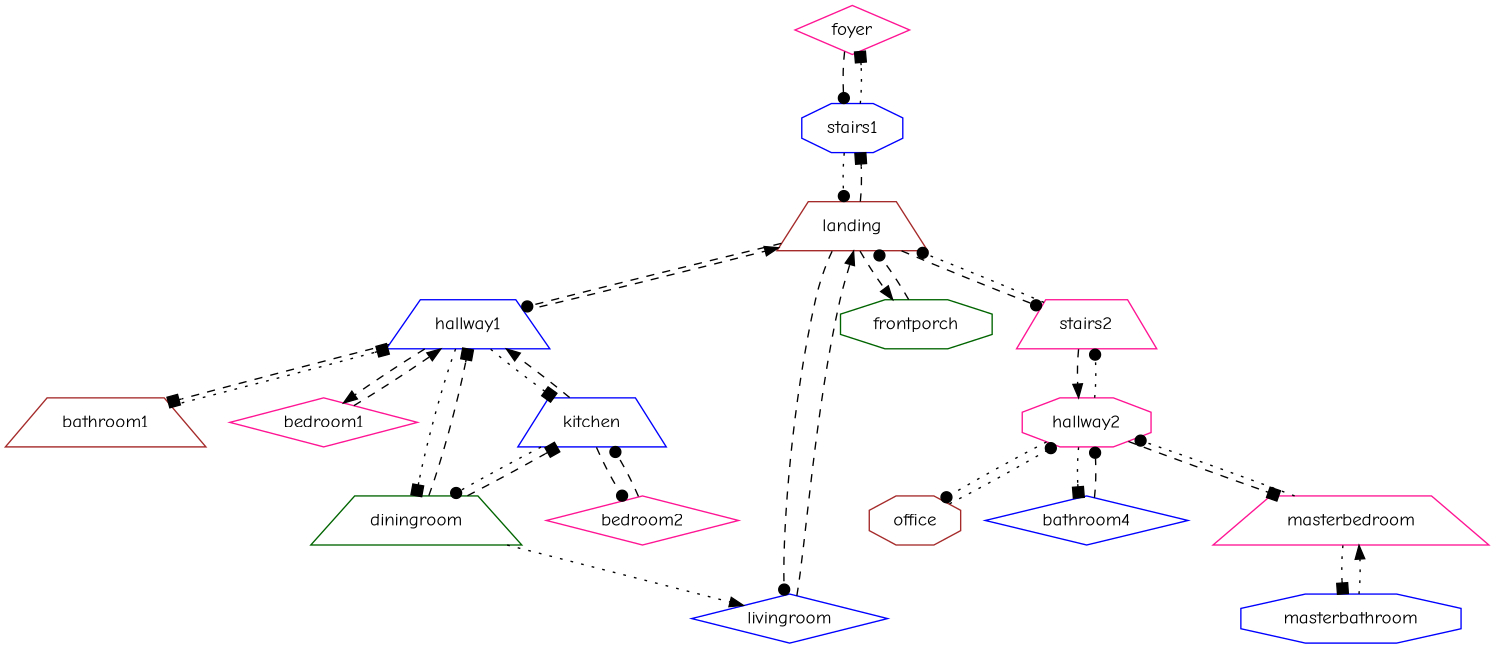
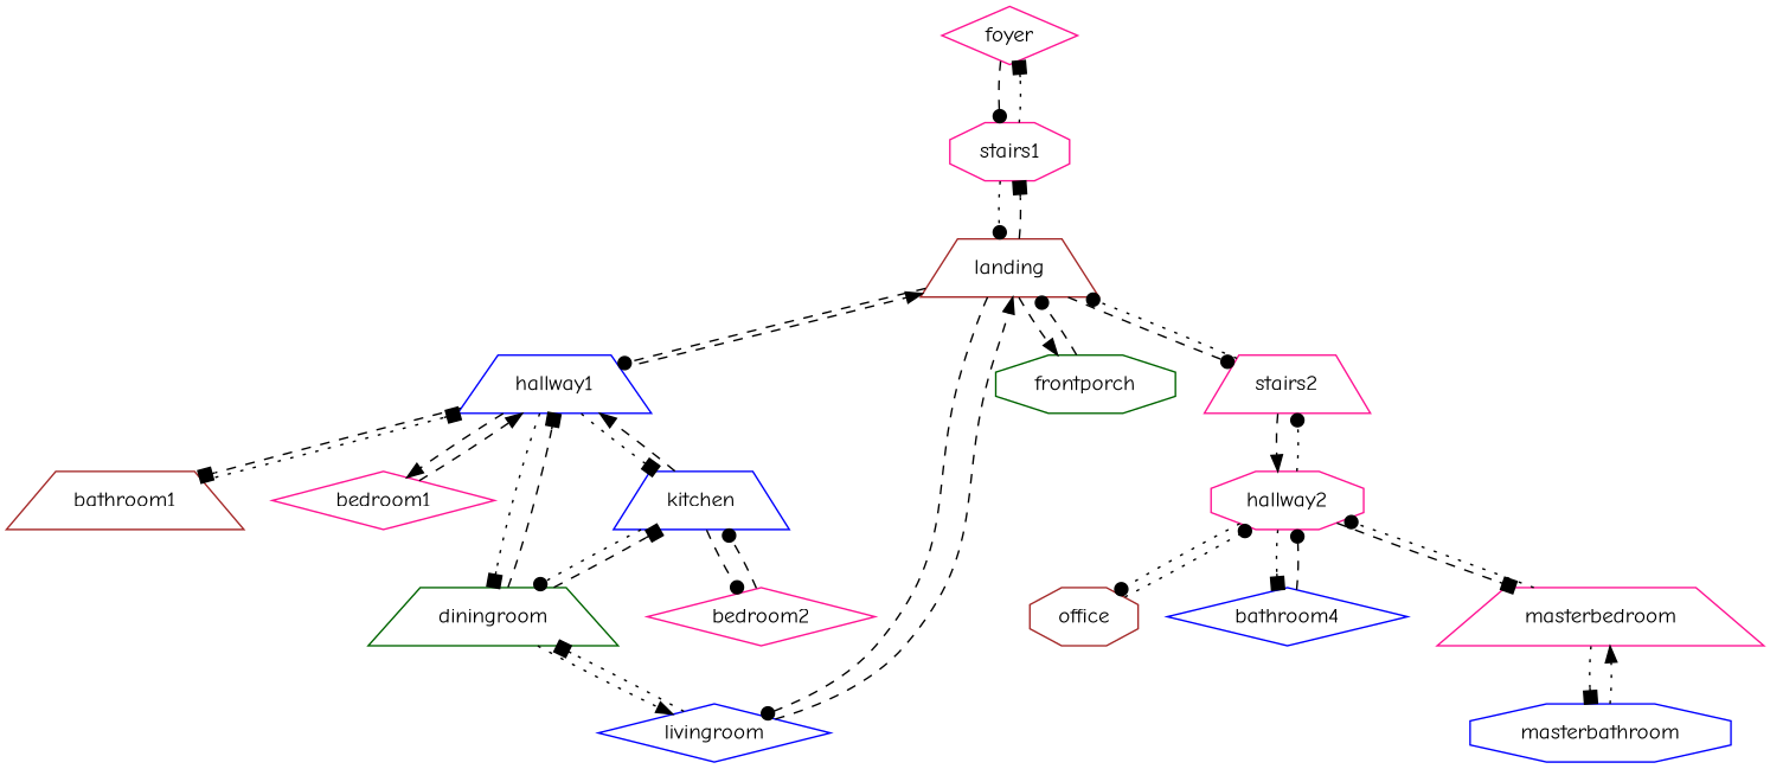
  digraph {
    fontname="Comic Neue"
    node [color=deeppink fontname="Comic Neue" shape=trapezium]
    edge [arrowhead=dot fontname="Comic Neue" style=dashed]
    foyer [cluster=1 shape=diamond]
-   stairs1 [cluster=2 color=blue shape=octagon]
+   stairs1 [cluster=2 shape=octagon]
    landing [cluster=3 color=brown]
    hallway1 [cluster=5 color=blue]
    livingroom [cluster=8 color=blue shape=diamond]
    frontporch [cluster=4 color=darkgreen shape=octagon]
    stairs2 [cluster=13]
    bathroom1 [cluster=6 color=brown]
    bedroom1 [cluster=7 shape=diamond]
    diningroom [cluster=9 color=darkgreen]
    kitchen [cluster=10 color=blue]
    hallway2 [cluster=14 shape=octagon]
    bedroom2 [cluster=11 shape=diamond]
    office [cluster=15 color=brown shape=octagon]
    n15 [cluster=16 color=blue label=bathroom4 shape=diamond]
    masterbedroom [cluster=17]
    masterbathroom [cluster=18 color=blue shape=octagon]
    foyer -> stairs1
    stairs1 -> foyer [arrowhead=box style=dotted]
    stairs1 -> landing [style=dotted]
    landing -> stairs1 [arrowhead=box]
    landing -> hallway1
    landing -> livingroom
    landing -> frontporch [arrowhead=normal]
    landing -> stairs2
    hallway1 -> landing [arrowhead=normal]
    hallway1 -> bathroom1 [arrowhead=box]
    hallway1 -> bedroom1 [arrowhead=normal]
    hallway1 -> diningroom [arrowhead=box style=dotted]
    hallway1 -> kitchen [arrowhead=box style=dotted]
    livingroom -> landing [arrowhead=normal]
+   livingroom -> diningroom [arrowhead=box style=dotted]
    frontporch -> landing
    stairs2 -> landing [style=dotted]
    stairs2 -> hallway2 [arrowhead=normal]
    bathroom1 -> hallway1 [arrowhead=box style=dotted]
    bedroom1 -> hallway1 [arrowhead=normal]
    diningroom -> hallway1 [arrowhead=box]
    diningroom -> livingroom [arrowhead=normal style=dotted]
    diningroom -> kitchen [arrowhead=box]
    kitchen -> hallway1 [arrowhead=normal]
    kitchen -> diningroom [style=dotted]
    kitchen -> bedroom2
    hallway2 -> stairs2 [style=dotted]
    hallway2 -> office [style=dotted]
    hallway2 -> n15 [arrowhead=box style=dotted]
    hallway2 -> masterbedroom [arrowhead=box]
    bedroom2 -> kitchen
    office -> hallway2 [style=dotted]
    n15 -> hallway2
    masterbedroom -> hallway2 [style=dotted]
    masterbedroom -> masterbathroom [arrowhead=box style=dotted]
    masterbathroom -> masterbedroom [arrowhead=normal style=dotted]
  }
